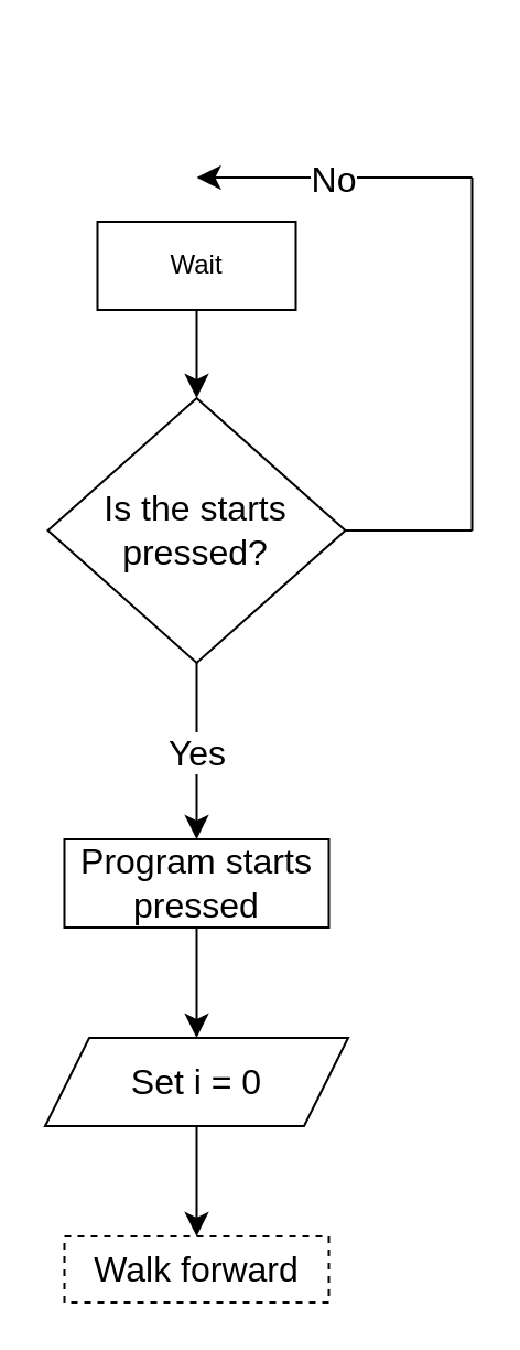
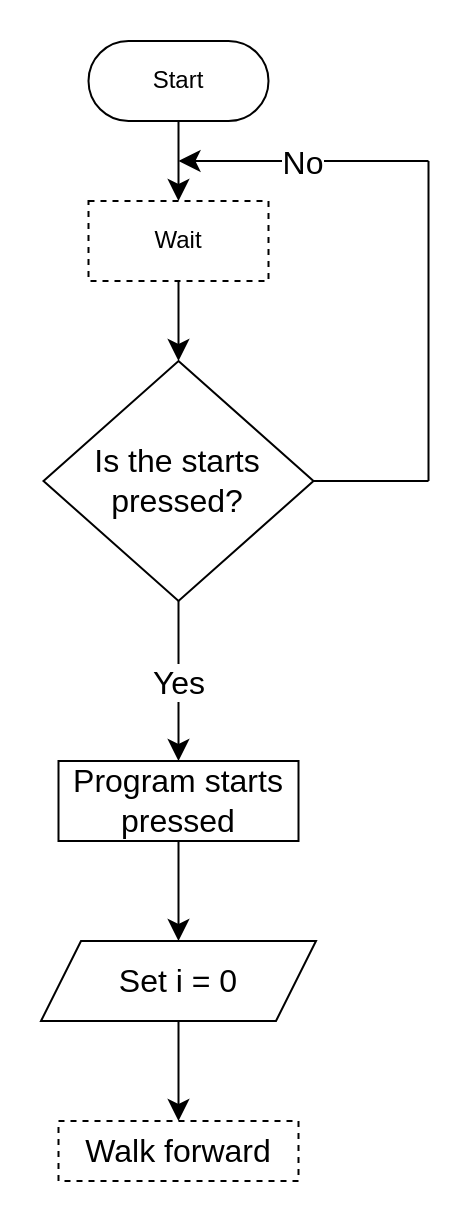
  <mxCell id="0" />
  <mxCell id="1" parent="0" />
  <mxCell id="2" value="Set i = 0" style="shape=parallelogram;perimeter=parallelogramPerimeter;whiteSpace=wrap;html=1;fixedSize=1;fontSize=16;" vertex="1" parent="1"><mxGeometry x="20" y="470" width="137.5" height="40" as="geometry" /></mxCell>
- <mxCell id="4" value="Wait" style="rounded=0;whiteSpace=wrap;html=1;" vertex="1" parent="1"><mxGeometry x="43.75" y="100" width="90" height="40" as="geometry" /></mxCell>
+ <mxCell id="3" value="Start" style="rounded=1;whiteSpace=wrap;html=1;arcSize=50;" vertex="1" parent="1"><mxGeometry x="43.75" y="20" width="90" height="40" as="geometry" /></mxCell>
+ <mxCell id="4" value="Wait" style="rounded=0;whiteSpace=wrap;html=1;dashed=1;" vertex="1" parent="1"><mxGeometry x="43.75" y="100" width="90" height="40" as="geometry" /></mxCell>
+ <mxCell id="5" value="" style="endArrow=classic;html=1;rounded=0;fontSize=12;startSize=8;endSize=8;curved=1;entryX=0.5;entryY=0;entryDx=0;entryDy=0;exitX=0.5;exitY=1;exitDx=0;exitDy=0;" edge="1" parent="1" source="3" target="4"><mxGeometry width="50" height="50" relative="1" as="geometry"><mxPoint x="28.75" y="80" as="sourcePoint" /><mxPoint x="43.75" y="90" as="targetPoint" /></mxGeometry></mxCell>
  <mxCell id="6" value="Is the starts pressed?" style="rhombus;whiteSpace=wrap;html=1;fontSize=16;" vertex="1" parent="1"><mxGeometry x="21.25" y="180" width="135" height="120" as="geometry" /></mxCell>
  <mxCell id="7" value="" style="endArrow=classic;html=1;rounded=0;fontSize=12;startSize=8;endSize=8;curved=1;exitX=0.5;exitY=1;exitDx=0;exitDy=0;entryX=0.5;entryY=0;entryDx=0;entryDy=0;" edge="1" parent="1" source="4" target="6"><mxGeometry width="50" height="50" relative="1" as="geometry"><mxPoint x="153.75" y="190" as="sourcePoint" /><mxPoint x="203.75" y="140" as="targetPoint" /></mxGeometry></mxCell>
  <mxCell id="8" value="Program starts pressed" style="rounded=0;whiteSpace=wrap;html=1;fontSize=16;" vertex="1" parent="1"><mxGeometry x="28.75" y="380" width="120" height="40" as="geometry" /></mxCell>
  <mxCell id="9" value="" style="endArrow=classic;html=1;rounded=0;fontSize=12;startSize=8;endSize=8;curved=1;exitX=0.5;exitY=1;exitDx=0;exitDy=0;entryX=0.5;entryY=0;entryDx=0;entryDy=0;" edge="1" parent="1" source="6" target="8"><mxGeometry relative="1" as="geometry"><mxPoint x="153.75" y="210" as="sourcePoint" /><mxPoint x="253.75" y="210" as="targetPoint" /></mxGeometry></mxCell>
  <mxCell id="10" value="Yes" style="edgeLabel;resizable=0;html=1;align=center;verticalAlign=middle;fontSize=16;" connectable="0" vertex="1" parent="9"><mxGeometry relative="1" as="geometry" /></mxCell>
  <mxCell id="11" value="" style="endArrow=classic;html=1;rounded=0;fontSize=12;startSize=8;endSize=8;curved=1;entryX=0.5;entryY=0;entryDx=0;entryDy=0;" edge="1" parent="1"><mxGeometry relative="1" as="geometry"><mxPoint x="213.75" y="80" as="sourcePoint" /><mxPoint x="88.75" y="80" as="targetPoint" /></mxGeometry></mxCell>
  <mxCell id="12" value="No" style="edgeLabel;resizable=0;html=1;align=center;verticalAlign=middle;fontSize=16;" connectable="0" vertex="1" parent="11"><mxGeometry relative="1" as="geometry" /></mxCell>
  <mxCell id="13" value="" style="endArrow=none;html=1;rounded=0;fontSize=12;startSize=8;endSize=8;curved=1;" edge="1" parent="1"><mxGeometry width="50" height="50" relative="1" as="geometry"><mxPoint x="213.75" y="80" as="sourcePoint" /><mxPoint x="213.75" y="240" as="targetPoint" /></mxGeometry></mxCell>
  <mxCell id="14" value="" style="endArrow=none;html=1;rounded=0;fontSize=12;startSize=8;endSize=8;curved=1;exitX=1;exitY=0.5;exitDx=0;exitDy=0;" edge="1" parent="1" source="6"><mxGeometry width="50" height="50" relative="1" as="geometry"><mxPoint x="148.75" y="320" as="sourcePoint" /><mxPoint x="213.75" y="240" as="targetPoint" /></mxGeometry></mxCell>
  <mxCell id="15" value="" style="endArrow=classic;html=1;rounded=0;fontSize=12;startSize=8;endSize=8;curved=1;exitX=0.5;exitY=1;exitDx=0;exitDy=0;entryX=0.5;entryY=0;entryDx=0;entryDy=0;" edge="1" parent="1" source="8" target="2"><mxGeometry width="50" height="50" relative="1" as="geometry"><mxPoint x="73.75" y="440" as="sourcePoint" /><mxPoint x="113.75" y="460" as="targetPoint" /></mxGeometry></mxCell>
  <mxCell id="16" value="Walk forward" style="rounded=0;whiteSpace=wrap;html=1;fontSize=16;dashed=1;" vertex="1" parent="1"><mxGeometry x="28.75" y="560" width="120" height="30" as="geometry" /></mxCell>
  <mxCell id="17" value="" style="endArrow=classic;html=1;rounded=0;fontSize=12;startSize=8;endSize=8;curved=1;exitX=0.5;exitY=1;exitDx=0;exitDy=0;entryX=0.5;entryY=0;entryDx=0;entryDy=0;" edge="1" parent="1" source="2" target="16"><mxGeometry width="50" height="50" relative="1" as="geometry"><mxPoint x="83.75" y="610" as="sourcePoint" /><mxPoint x="133.75" y="560" as="targetPoint" /></mxGeometry></mxCell>
